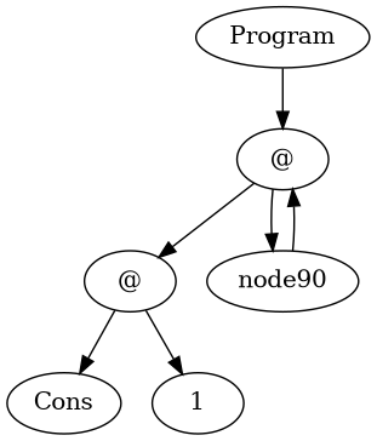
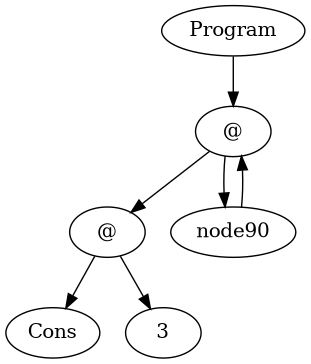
  digraph {
    n1 [label=Program]
    n2 [label="@"]
    n3 [label="@"]
    n4 [label=node90]
    n5 [label=Cons]
-   n6 [label=1]
+   n6 [label=3]
    n1 -> n2
    n2 -> n3
    n2 -> n4
    n3 -> n5
    n3 -> n6
    n4 -> n2
  }
